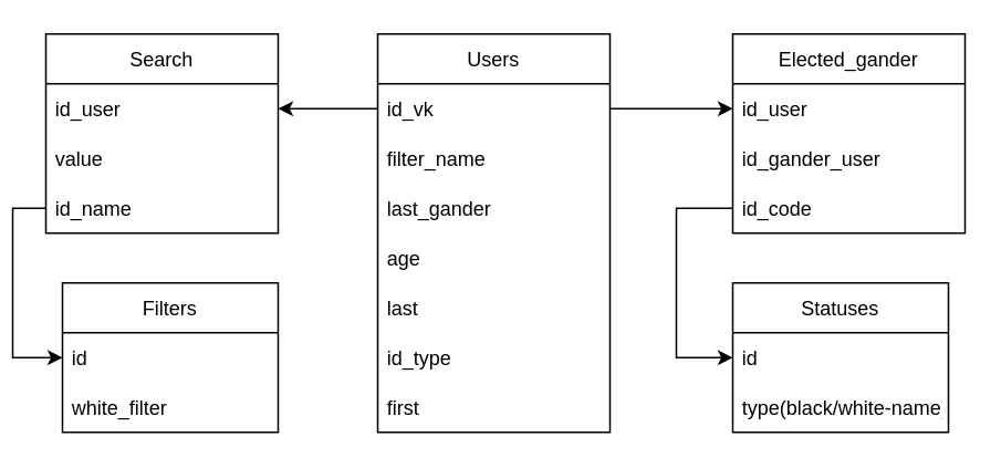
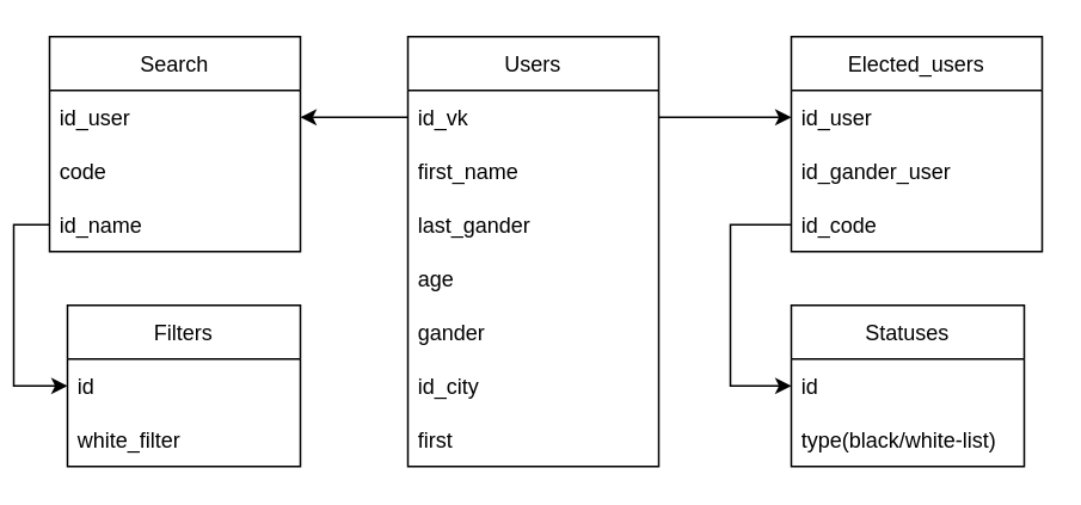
  <mxCell id="0" />
  <mxCell id="1" parent="0" />
  <mxCell id="2" value="Users" style="swimlane;fontStyle=0;childLayout=stackLayout;horizontal=1;startSize=30;horizontalStack=0;resizeParent=1;resizeParentMax=0;resizeLast=0;collapsible=1;marginBottom=0;" parent="1" vertex="1"><mxGeometry x="220" y="20" width="140" height="240" as="geometry" /></mxCell>
  <mxCell id="3" value="id_vk" style="text;strokeColor=none;fillColor=none;align=left;verticalAlign=middle;spacingLeft=4;spacingRight=4;overflow=hidden;points=[[0,0.5],[1,0.5]];portConstraint=eastwest;rotatable=0;" parent="2" vertex="1"><mxGeometry y="30" width="140" height="30" as="geometry" /></mxCell>
- <mxCell id="4" value="filter_name" style="text;strokeColor=none;fillColor=none;align=left;verticalAlign=middle;spacingLeft=4;spacingRight=4;overflow=hidden;points=[[0,0.5],[1,0.5]];portConstraint=eastwest;rotatable=0;" parent="2" vertex="1"><mxGeometry y="60" width="140" height="30" as="geometry" /></mxCell>
+ <mxCell id="4" value="first_name" style="text;strokeColor=none;fillColor=none;align=left;verticalAlign=middle;spacingLeft=4;spacingRight=4;overflow=hidden;points=[[0,0.5],[1,0.5]];portConstraint=eastwest;rotatable=0;" parent="2" vertex="1"><mxGeometry y="60" width="140" height="30" as="geometry" /></mxCell>
  <mxCell id="5" value="last_gander" style="text;strokeColor=none;fillColor=none;align=left;verticalAlign=middle;spacingLeft=4;spacingRight=4;overflow=hidden;points=[[0,0.5],[1,0.5]];portConstraint=eastwest;rotatable=0;" parent="2" vertex="1"><mxGeometry y="90" width="140" height="30" as="geometry" /></mxCell>
  <mxCell id="6" value="age" style="text;strokeColor=none;fillColor=none;align=left;verticalAlign=middle;spacingLeft=4;spacingRight=4;overflow=hidden;points=[[0,0.5],[1,0.5]];portConstraint=eastwest;rotatable=0;" parent="2" vertex="1"><mxGeometry y="120" width="140" height="30" as="geometry" /></mxCell>
- <mxCell id="7" value="last" style="text;strokeColor=none;fillColor=none;align=left;verticalAlign=middle;spacingLeft=4;spacingRight=4;overflow=hidden;points=[[0,0.5],[1,0.5]];portConstraint=eastwest;rotatable=0;" parent="2" vertex="1"><mxGeometry y="150" width="140" height="30" as="geometry" /></mxCell>
- <mxCell id="8" value="id_type" style="text;strokeColor=none;fillColor=none;align=left;verticalAlign=middle;spacingLeft=4;spacingRight=4;overflow=hidden;points=[[0,0.5],[1,0.5]];portConstraint=eastwest;rotatable=0;" parent="2" vertex="1"><mxGeometry y="180" width="140" height="30" as="geometry" /></mxCell>
+ <mxCell id="7" value="gander" style="text;strokeColor=none;fillColor=none;align=left;verticalAlign=middle;spacingLeft=4;spacingRight=4;overflow=hidden;points=[[0,0.5],[1,0.5]];portConstraint=eastwest;rotatable=0;" parent="2" vertex="1"><mxGeometry y="150" width="140" height="30" as="geometry" /></mxCell>
+ <mxCell id="8" value="id_city" style="text;strokeColor=none;fillColor=none;align=left;verticalAlign=middle;spacingLeft=4;spacingRight=4;overflow=hidden;points=[[0,0.5],[1,0.5]];portConstraint=eastwest;rotatable=0;" parent="2" vertex="1"><mxGeometry y="180" width="140" height="30" as="geometry" /></mxCell>
  <mxCell id="9" value="first" style="text;strokeColor=none;fillColor=none;align=left;verticalAlign=middle;spacingLeft=4;spacingRight=4;overflow=hidden;points=[[0,0.5],[1,0.5]];portConstraint=eastwest;rotatable=0;" parent="2" vertex="1"><mxGeometry y="210" width="140" height="30" as="geometry" /></mxCell>
- <mxCell id="10" value="Elected_gander" style="swimlane;fontStyle=0;childLayout=stackLayout;horizontal=1;startSize=30;horizontalStack=0;resizeParent=1;resizeParentMax=0;resizeLast=0;collapsible=1;marginBottom=0;" parent="1" vertex="1"><mxGeometry x="434" y="20" width="140" height="120" as="geometry" /></mxCell>
+ <mxCell id="10" value="Elected_users" style="swimlane;fontStyle=0;childLayout=stackLayout;horizontal=1;startSize=30;horizontalStack=0;resizeParent=1;resizeParentMax=0;resizeLast=0;collapsible=1;marginBottom=0;" parent="1" vertex="1"><mxGeometry x="434" y="20" width="140" height="120" as="geometry" /></mxCell>
  <mxCell id="11" value="id_user" style="text;strokeColor=none;fillColor=none;align=left;verticalAlign=middle;spacingLeft=4;spacingRight=4;overflow=hidden;points=[[0,0.5],[1,0.5]];portConstraint=eastwest;rotatable=0;" parent="10" vertex="1"><mxGeometry y="30" width="140" height="30" as="geometry" /></mxCell>
  <mxCell id="12" value="id_gander_user" style="text;strokeColor=none;fillColor=none;align=left;verticalAlign=middle;spacingLeft=4;spacingRight=4;overflow=hidden;points=[[0,0.5],[1,0.5]];portConstraint=eastwest;rotatable=0;" parent="10" vertex="1"><mxGeometry y="60" width="140" height="30" as="geometry" /></mxCell>
  <mxCell id="13" value="id_code" style="text;strokeColor=none;fillColor=none;align=left;verticalAlign=middle;spacingLeft=4;spacingRight=4;overflow=hidden;points=[[0,0.5],[1,0.5]];portConstraint=eastwest;rotatable=0;" parent="10" vertex="1"><mxGeometry y="90" width="140" height="30" as="geometry" /></mxCell>
  <mxCell id="14" style="edgeStyle=orthogonalEdgeStyle;rounded=0;orthogonalLoop=1;jettySize=auto;html=1;exitX=1;exitY=0.5;exitDx=0;exitDy=0;entryX=0;entryY=0.5;entryDx=0;entryDy=0;" parent="1" source="3" target="11" edge="1"><mxGeometry relative="1" as="geometry"><mxPoint x="340" y="35" as="sourcePoint" /><Array as="points"><mxPoint x="390" y="65" /><mxPoint x="390" y="65" /></Array></mxGeometry></mxCell>
  <mxCell id="15" value="Statuses" style="swimlane;fontStyle=0;childLayout=stackLayout;horizontal=1;startSize=30;horizontalStack=0;resizeParent=1;resizeParentMax=0;resizeLast=0;collapsible=1;marginBottom=0;" parent="1" vertex="1"><mxGeometry x="434" y="170" width="130" height="90" as="geometry" /></mxCell>
  <mxCell id="16" value="id" style="text;strokeColor=none;fillColor=none;align=left;verticalAlign=middle;spacingLeft=4;spacingRight=4;overflow=hidden;points=[[0,0.5],[1,0.5]];portConstraint=eastwest;rotatable=0;" parent="15" vertex="1"><mxGeometry y="30" width="130" height="30" as="geometry" /></mxCell>
- <mxCell id="17" value="type(black/white-name)" style="text;strokeColor=none;fillColor=none;align=left;verticalAlign=middle;spacingLeft=4;spacingRight=4;overflow=hidden;points=[[0,0.5],[1,0.5]];portConstraint=eastwest;rotatable=0;" parent="15" vertex="1"><mxGeometry y="60" width="130" height="30" as="geometry" /></mxCell>
+ <mxCell id="17" value="type(black/white-list)" style="text;strokeColor=none;fillColor=none;align=left;verticalAlign=middle;spacingLeft=4;spacingRight=4;overflow=hidden;points=[[0,0.5],[1,0.5]];portConstraint=eastwest;rotatable=0;" parent="15" vertex="1"><mxGeometry y="60" width="130" height="30" as="geometry" /></mxCell>
  <mxCell id="18" style="edgeStyle=orthogonalEdgeStyle;rounded=0;orthogonalLoop=1;jettySize=auto;html=1;exitX=0;exitY=0.5;exitDx=0;exitDy=0;entryX=0;entryY=0.5;entryDx=0;entryDy=0;" parent="1" source="13" target="16" edge="1"><mxGeometry relative="1" as="geometry"><mxPoint x="420" y="450" as="targetPoint" /><Array as="points"><mxPoint x="400" y="125" /><mxPoint x="400" y="215" /></Array></mxGeometry></mxCell>
  <mxCell id="19" value="Filters" style="swimlane;fontStyle=0;childLayout=stackLayout;horizontal=1;startSize=30;horizontalStack=0;resizeParent=1;resizeParentMax=0;resizeLast=0;collapsible=1;marginBottom=0;" parent="1" vertex="1"><mxGeometry x="30" y="170" width="130" height="90" as="geometry" /></mxCell>
  <mxCell id="20" value="id" style="text;strokeColor=none;fillColor=none;align=left;verticalAlign=middle;spacingLeft=4;spacingRight=4;overflow=hidden;points=[[0,0.5],[1,0.5]];portConstraint=eastwest;rotatable=0;" parent="19" vertex="1"><mxGeometry y="30" width="130" height="30" as="geometry" /></mxCell>
  <mxCell id="21" value="white_filter" style="text;strokeColor=none;fillColor=none;align=left;verticalAlign=middle;spacingLeft=4;spacingRight=4;overflow=hidden;points=[[0,0.5],[1,0.5]];portConstraint=eastwest;rotatable=0;" vertex="1" parent="19"><mxGeometry y="60" width="130" height="30" as="geometry" /></mxCell>
  <mxCell id="22" value="Search" style="swimlane;fontStyle=0;childLayout=stackLayout;horizontal=1;startSize=30;horizontalStack=0;resizeParent=1;resizeParentMax=0;resizeLast=0;collapsible=1;marginBottom=0;" parent="1" vertex="1"><mxGeometry x="20" y="20" width="140" height="120" as="geometry" /></mxCell>
  <mxCell id="23" value="id_user" style="text;strokeColor=none;fillColor=none;align=left;verticalAlign=middle;spacingLeft=4;spacingRight=4;overflow=hidden;points=[[0,0.5],[1,0.5]];portConstraint=eastwest;rotatable=0;" parent="22" vertex="1"><mxGeometry y="30" width="140" height="30" as="geometry" /></mxCell>
- <mxCell id="24" value="value" style="text;strokeColor=none;fillColor=none;align=left;verticalAlign=middle;spacingLeft=4;spacingRight=4;overflow=hidden;points=[[0,0.5],[1,0.5]];portConstraint=eastwest;rotatable=0;" parent="22" vertex="1"><mxGeometry y="60" width="140" height="30" as="geometry" /></mxCell>
+ <mxCell id="24" value="code" style="text;strokeColor=none;fillColor=none;align=left;verticalAlign=middle;spacingLeft=4;spacingRight=4;overflow=hidden;points=[[0,0.5],[1,0.5]];portConstraint=eastwest;rotatable=0;" parent="22" vertex="1"><mxGeometry y="60" width="140" height="30" as="geometry" /></mxCell>
  <mxCell id="25" value="id_name" style="text;strokeColor=none;fillColor=none;align=left;verticalAlign=middle;spacingLeft=4;spacingRight=4;overflow=hidden;points=[[0,0.5],[1,0.5]];portConstraint=eastwest;rotatable=0;" parent="22" vertex="1"><mxGeometry y="90" width="140" height="30" as="geometry" /></mxCell>
  <mxCell id="26" style="edgeStyle=orthogonalEdgeStyle;rounded=0;orthogonalLoop=1;jettySize=auto;html=1;exitX=0;exitY=0.5;exitDx=0;exitDy=0;entryX=0;entryY=0.5;entryDx=0;entryDy=0;" edge="1" parent="1" source="25" target="20"><mxGeometry relative="1" as="geometry" /></mxCell>
  <mxCell id="27" style="edgeStyle=orthogonalEdgeStyle;rounded=0;orthogonalLoop=1;jettySize=auto;html=1;exitX=0;exitY=0.5;exitDx=0;exitDy=0;entryX=1;entryY=0.5;entryDx=0;entryDy=0;" edge="1" parent="1" source="3" target="23"><mxGeometry relative="1" as="geometry" /></mxCell>
